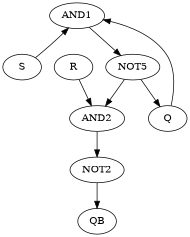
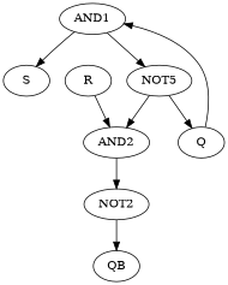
  digraph {
    node [LABEL=AND]
    AND1
    S [LABEL=INPUT]
    n3 [LABEL=NOT label=NOT5]
    AND2
    R [LABEL=INPUT]
    NOT2 [LABEL=NOT]
    Q [LABEL=OUTPUT]
    QB [LABEL=OUTPUT]
    AND1 -> n3
-   S -> AND1
+   AND1 -> S
    n3 -> AND2
    n3 -> Q
    AND2 -> NOT2
    R -> AND2
    NOT2 -> QB
    Q -> AND1
  }
